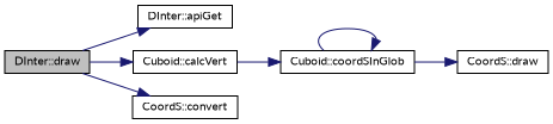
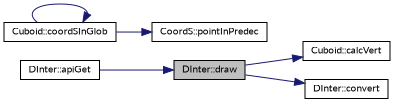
  digraph {
    fontname=Lato
    rankdir=LR
    node [color=black fillcolor=white fontname=Lato fontsize=10 shape=record style=filled]
    edge [color=midnightblue fontname=Lato fontsize=10 labelfontname=Helvetica labelfontsize=10 style=solid]
    n1 [fillcolor=grey75 fontcolor=black height=0.2 label="DInter::draw" width=0.4]
    n2 [height=0.2 label="DInter::apiGet" width=0.4]
    n3 [height=0.2 label="Cuboid::calcVert" width=0.4]
-   n4 [height=0.2 label="CoordS::convert" width=0.4]
+   n4 [height=0.2 label="DInter::convert" width=0.4]
    n5 [height=0.2 label="Cuboid::coordSInGlob" width=0.4]
-   n6 [height=0.2 label="CoordS::draw" width=0.4]
-   n1 -> n2
+   n6 [height=0.2 label="CoordS::pointInPredec" width=0.4]
+   n2 -> n1
    n1 -> n3
    n1 -> n4
-   n3 -> n5
    n5 -> n5
    n5 -> n6
  }
